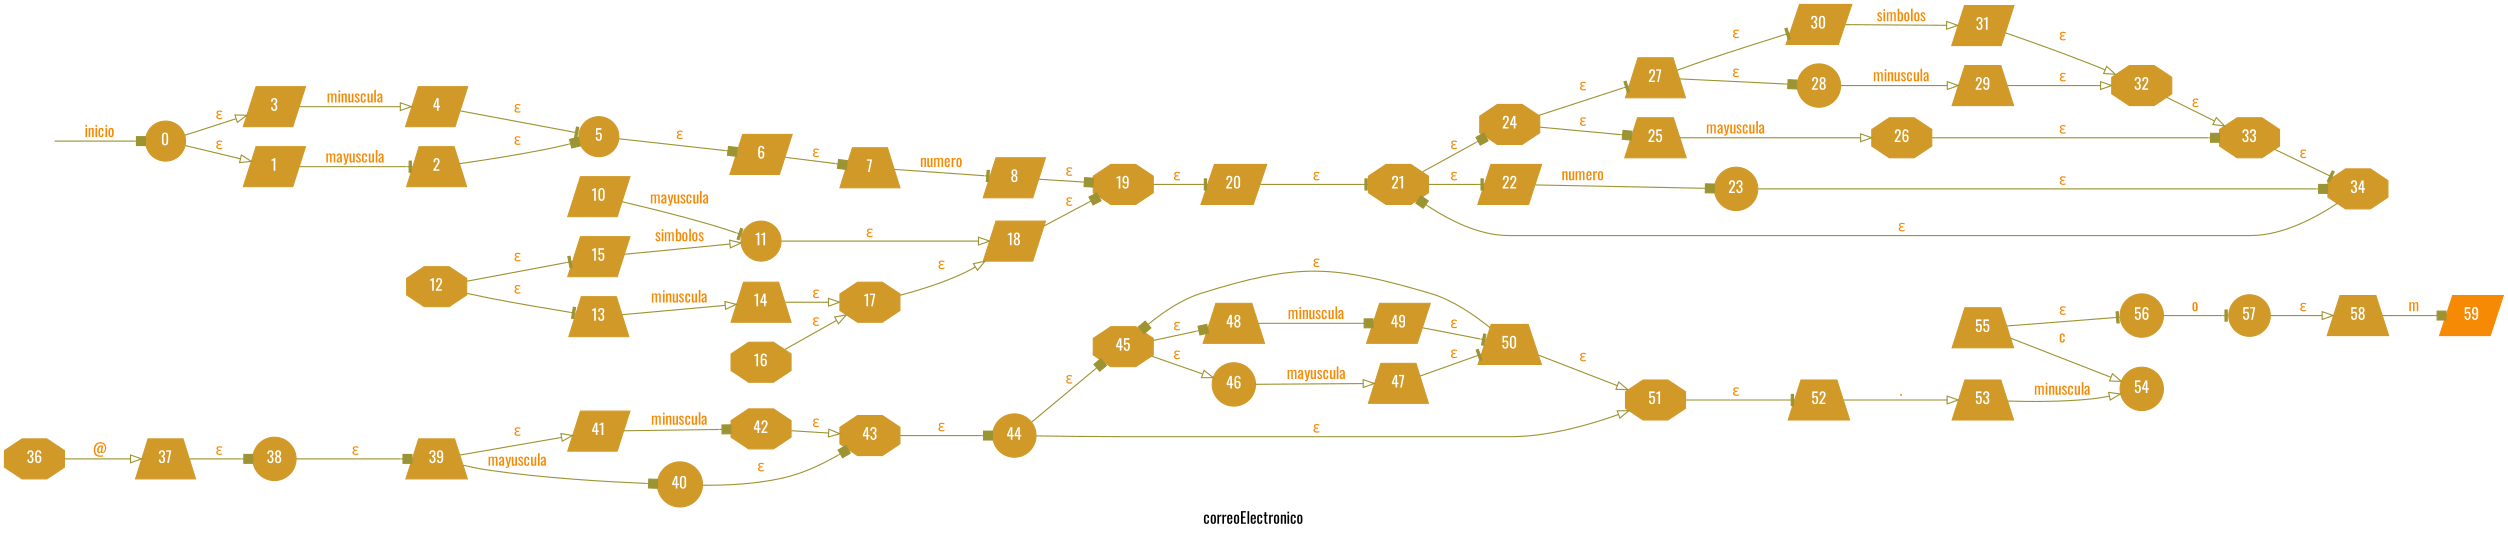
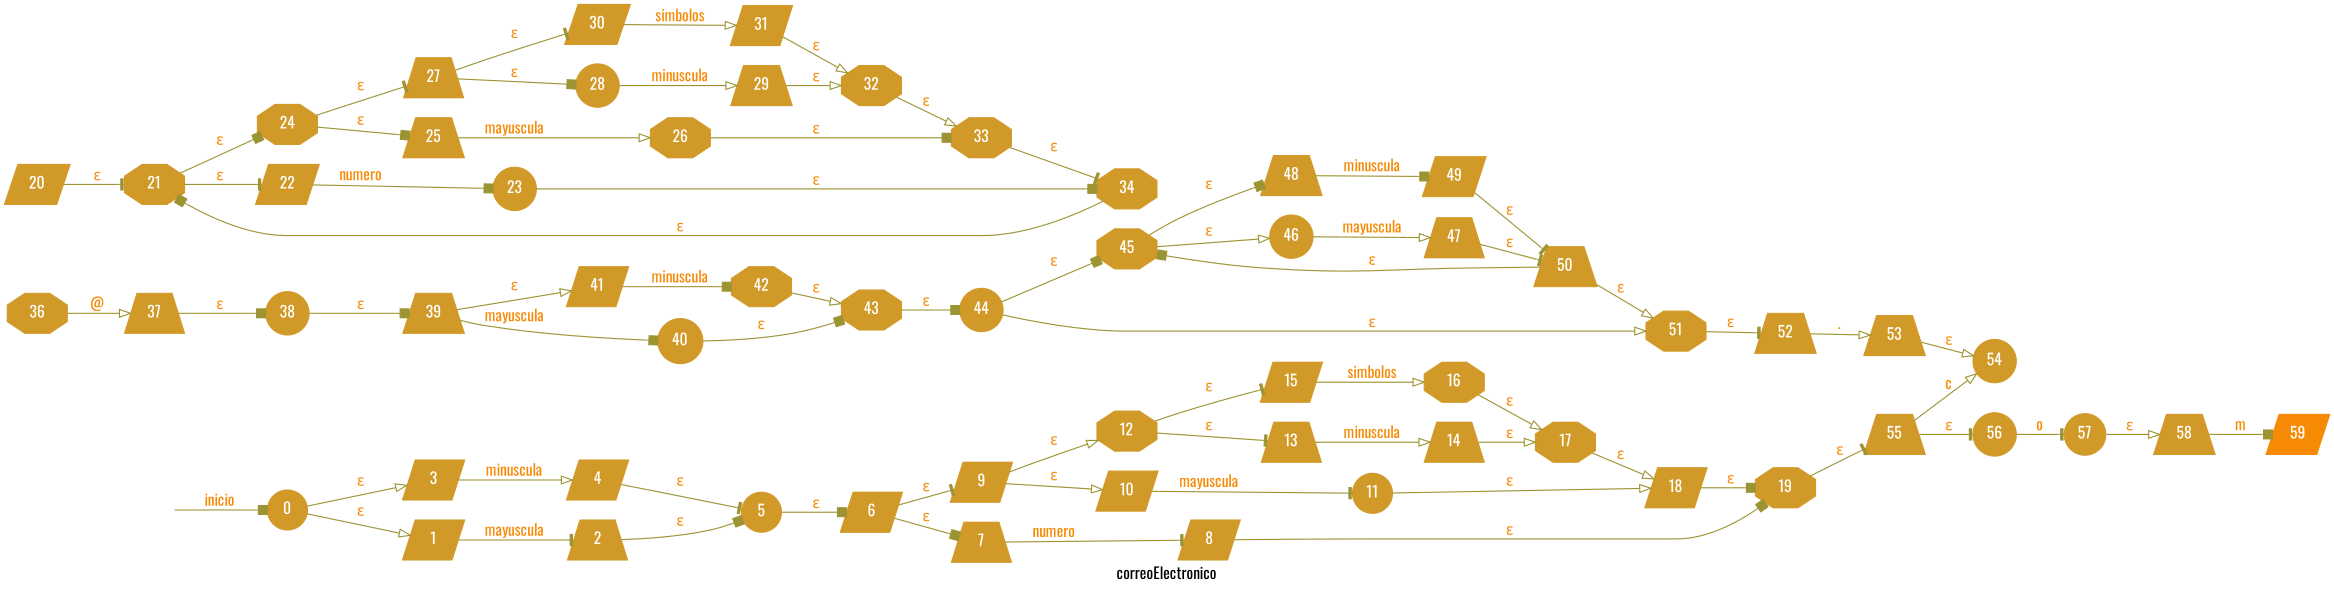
  digraph {
    fontname=Oswald
    label=correoElectronico
    rankdir=LR
    node [color="#d19928" fillcolor="#d19928" fontcolor=white fontname=Oswald shape=parallelogram style=filled]
    edge [arrowhead=onormal color="#9c9332" fontcolor="#f78a05" fontname=Oswald]
    59 [color="#f78a05" fillcolor="#f78a05"]
    flechainicio [fontsize=0 shape=circle style=invis]
    0 [shape=circle]
    3
    1
    4
    2 [shape=trapezium]
    5 [shape=circle]
    6
+   9
    7 [shape=trapezium]
    12 [shape=octagon]
    10
    8
    15
    13 [shape=trapezium]
    11 [shape=circle]
    19 [shape=octagon]
    20
    21 [shape=octagon]
    16 [shape=octagon]
    14 [shape=trapezium]
    18
    17 [shape=octagon]
    24 [shape=octagon]
    22
    27 [shape=trapezium]
    25 [shape=trapezium]
    23 [shape=circle]
    36 [shape=octagon]
    37 [shape=trapezium]
    30
    28 [shape=circle]
    26 [shape=octagon]
    34 [shape=octagon]
    31
    29 [shape=trapezium]
    33 [shape=octagon]
    32 [shape=octagon]
    38 [shape=circle]
    39 [shape=trapezium]
    41
    42 [shape=octagon]
    40 [shape=circle]
    43 [shape=octagon]
    44 [shape=circle]
    45 [shape=octagon]
    51 [shape=octagon]
    48 [shape=trapezium]
    46 [shape=circle]
    52 [shape=trapezium]
    49
    47 [shape=trapezium]
    53 [shape=trapezium]
    50 [shape=trapezium]
    54 [shape=circle]
    55 [shape=trapezium]
    56 [shape=circle]
    57 [shape=circle]
    58 [shape=trapezium]
    flechainicio -> 0 [arrowhead=box label=inicio]
    0 -> 3 [label="ε"]
    0 -> 1 [label="ε"]
    3 -> 4 [label=minuscula]
    1 -> 2 [arrowhead=tee label=mayuscula]
    4 -> 5 [arrowhead=tee label="ε"]
    2 -> 5 [arrowhead=box label="ε"]
    5 -> 6 [arrowhead=box label="ε"]
+   6 -> 9 [arrowhead=tee label="ε"]
    6 -> 7 [arrowhead=box label="ε"]
+   9 -> 12 [label="ε"]
+   9 -> 10 [label="ε"]
    7 -> 8 [arrowhead=tee label=numero]
    12 -> 15 [arrowhead=tee label="ε"]
    12 -> 13 [arrowhead=tee label="ε"]
    10 -> 11 [arrowhead=tee label=mayuscula]
    8 -> 19 [arrowhead=box label="ε"]
-   15 -> 11 [label=simbolos]
+   15 -> 16 [label=simbolos]
    13 -> 14 [label=minuscula]
    11 -> 18 [label="ε"]
-   19 -> 20 [arrowhead=tee label="ε"]
+   19 -> 55 [arrowhead=tee label="ε"]
    20 -> 21 [arrowhead=tee label="ε"]
    21 -> 24 [arrowhead=box label="ε"]
    21 -> 22 [arrowhead=tee label="ε"]
    16 -> 17 [label="ε"]
    14 -> 17 [label="ε"]
    18 -> 19 [arrowhead=box label="ε"]
    17 -> 18 [label="ε"]
    24 -> 27 [arrowhead=tee label="ε"]
    24 -> 25 [arrowhead=box label="ε"]
    22 -> 23 [arrowhead=box label=numero]
    27 -> 30 [arrowhead=tee label="ε"]
    27 -> 28 [arrowhead=box label="ε"]
    25 -> 26 [label=mayuscula]
    23 -> 34 [arrowhead=box label="ε"]
    36 -> 37 [label="@"]
    37 -> 38 [arrowhead=box label="ε"]
    30 -> 31 [label=simbolos]
    28 -> 29 [label=minuscula]
    26 -> 33 [arrowhead=box label="ε"]
    34 -> 21 [arrowhead=box label="ε"]
    31 -> 32 [label="ε"]
    29 -> 32 [label="ε"]
    33 -> 34 [arrowhead=tee label="ε"]
    32 -> 33 [label="ε"]
    38 -> 39 [arrowhead=box label="ε"]
    39 -> 41 [label="ε"]
    39 -> 40 [arrowhead=box label=mayuscula]
    41 -> 42 [arrowhead=box label=minuscula]
    42 -> 43 [label="ε"]
    40 -> 43 [arrowhead=box label="ε"]
    43 -> 44 [arrowhead=box label="ε"]
    44 -> 45 [arrowhead=box label="ε"]
    44 -> 51 [label="ε"]
    45 -> 48 [arrowhead=box label="ε"]
    45 -> 46 [label="ε"]
    51 -> 52 [arrowhead=tee label="ε"]
    48 -> 49 [arrowhead=box label=minuscula]
    46 -> 47 [label=mayuscula]
    52 -> 53 [label="."]
    49 -> 50 [arrowhead=tee label="ε"]
    47 -> 50 [arrowhead=tee label="ε"]
-   53 -> 54 [label=minuscula]
+   53 -> 54 [label="ε"]
    50 -> 45 [arrowhead=box label="ε"]
    50 -> 51 [label="ε"]
    55 -> 54 [label=c]
    55 -> 56 [arrowhead=tee label="ε"]
    56 -> 57 [arrowhead=tee label=o]
    57 -> 58 [label="ε"]
    58 -> 59 [arrowhead=box label=m]
  }
